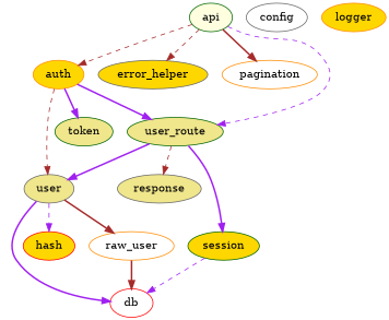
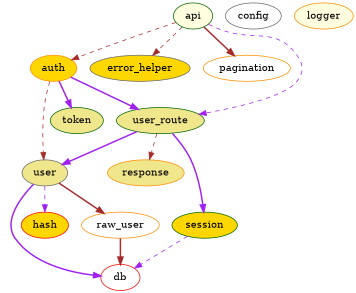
  digraph {
    node [color=darkgreen fillcolor=gold style=filled]
    edge [color=purple style=bold]
    api [fillcolor=lightyellow]
    auth [color=darkorange]
    error_helper [color=gray40]
    pagination [color=darkorange fillcolor=white]
    user_route [fillcolor=khaki]
    user [color=gray40 fillcolor=khaki]
    token [fillcolor=khaki]
-   response [color=gray40 fillcolor=khaki]
+   response [color=darkorange fillcolor=khaki]
    session
    db [color=red fillcolor=white]
    hash [color=red]
    raw_user [color=darkorange fillcolor=white]
    config [color=gray40 fillcolor=white]
-   logger [color=darkorange]
+   logger [color=darkorange fillcolor=lightyellow]
    api -> auth [color=brown style=dashed]
    api -> error_helper [color=brown style=dashed]
    api -> pagination [color=brown]
    api -> user_route [style=dashed]
    auth -> user_route
    auth -> user [color=brown style=dashed]
    auth -> token
    user_route -> user
    user_route -> response [color=brown style=dashed]
    user_route -> session
    user -> db
    user -> hash [style=dashed]
    user -> raw_user [color=brown]
    session -> db [style=dashed]
    raw_user -> db [color=brown]
  }
